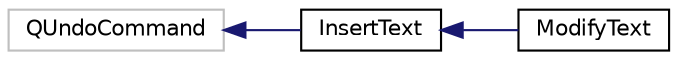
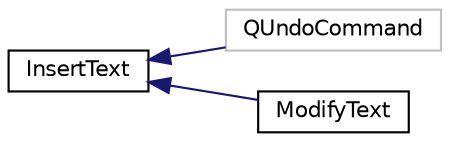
  digraph {
    rankdir=LR
    node [color=black fillcolor=white fontname=Helvetica fontsize=10 shape=record style=filled]
    edge [color=midnightblue dir=back fontname=Helvetica fontsize=10 labelfontname=Helvetica labelfontsize=10 style=solid]
    n1 [color=grey75 height=0.2 label=QUndoCommand width=0.4]
    n2 [height=0.2 label=InsertText width=0.4]
    n3 [height=0.2 label=ModifyText width=0.4]
-   n1 -> n2
+   n2 -> n1
    n2 -> n3
  }
